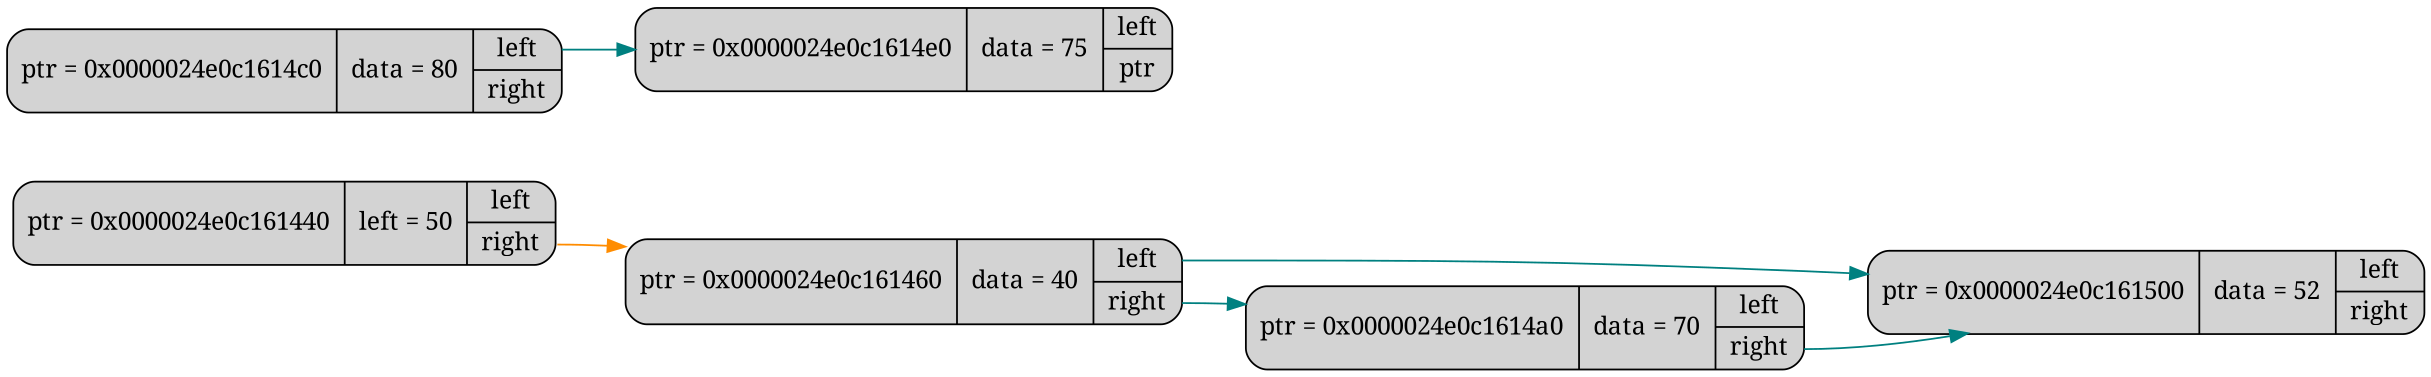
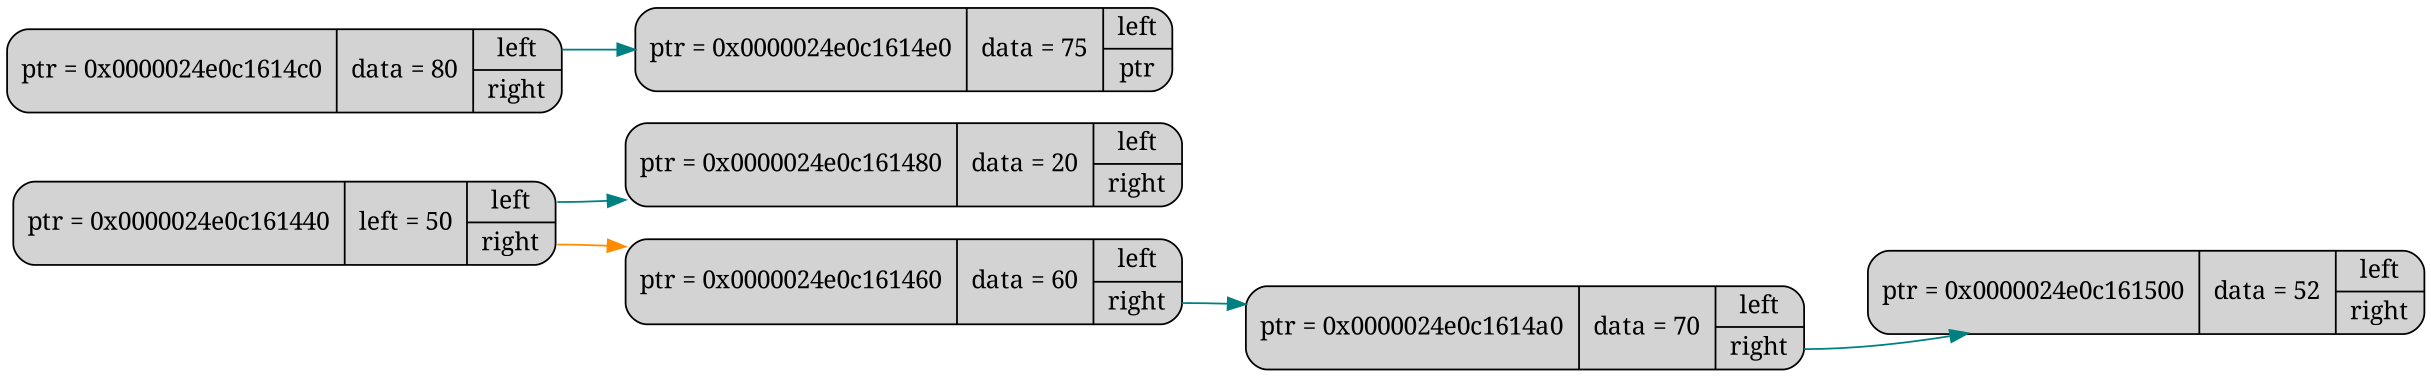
  digraph {
    fontname="Noto Serif"
    rankdir=LR
    node [fontname="Noto Serif" shape=record style="rounded, filled"]
    edge [color=teal fontname="Noto Serif" tailport=l]
    n1 [label="{ <p>ptr = 0x0000024e0c161440 | <d>left = 50| { <l>left|<r>right } }"]
-   n3 [label="{ <p>ptr = 0x0000024e0c161460| <d>data = 40| { <l>left|<r>right } }"]
+   n2 [label="{ <p>ptr = 0x0000024e0c161480| <d>data = 20| { <l>left|<r>right } }"]
+   n3 [label="{ <p>ptr = 0x0000024e0c161460| <d>data = 60| { <l>left|<r>right } }"]
    n4 [label="{ <p>ptr = 0x0000024e0c161500| <d>data = 52| { <l>left|<r>right } }"]
    n5 [label="{ <p>ptr = 0x0000024e0c1614a0| <d>data = 70| { <l>left|<r>right } }"]
    n6 [label="{ <p>ptr = 0x0000024e0c1614c0| <d>data = 80| { <l>left|<r>right } }"]
    n7 [label="{ <p>ptr = 0x0000024e0c1614e0| <d>data = 75| { <l>left|<r>ptr } }"]
+   n1 -> n2
    n1 -> n3 [color=darkorange tailport=r]
-   n3 -> n4
    n3 -> n5 [tailport=r]
    n5 -> n4 [tailport=r]
    n6 -> n7
  }
